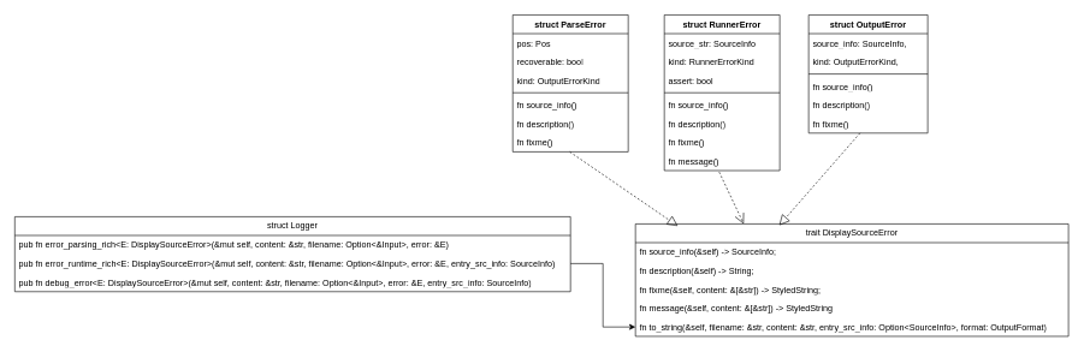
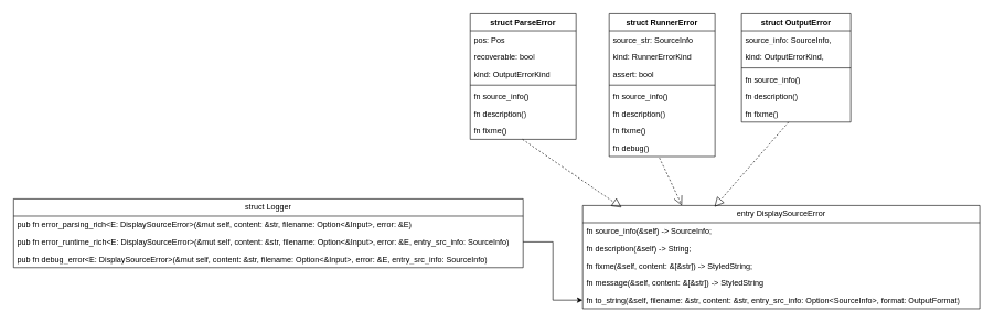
  <mxCell id="0" />
  <mxCell id="1" parent="0" />
- <mxCell id="2" value="trait&amp;nbsp;DisplaySourceError" style="swimlane;fontStyle=0;childLayout=stackLayout;horizontal=1;startSize=26;fillColor=none;horizontalStack=0;resizeParent=1;resizeParentMax=0;resizeLast=0;collapsible=1;marginBottom=0;whiteSpace=wrap;html=1;" vertex="1" parent="1"><mxGeometry x="880" y="310" width="600" height="156" as="geometry" /></mxCell>
+ <mxCell id="2" value="entry&amp;nbsp;DisplaySourceError" style="swimlane;fontStyle=0;childLayout=stackLayout;horizontal=1;startSize=26;fillColor=none;horizontalStack=0;resizeParent=1;resizeParentMax=0;resizeLast=0;collapsible=1;marginBottom=0;whiteSpace=wrap;html=1;" vertex="1" parent="1"><mxGeometry x="880" y="310" width="600" height="156" as="geometry" /></mxCell>
  <mxCell id="3" value="fn source_info(&amp;amp;self) -&amp;gt; SourceInfo;" style="text;strokeColor=none;fillColor=none;align=left;verticalAlign=top;spacingLeft=4;spacingRight=4;overflow=hidden;rotatable=0;points=[[0,0.5],[1,0.5]];portConstraint=eastwest;whiteSpace=wrap;html=1;" vertex="1" parent="2"><mxGeometry y="26" width="600" height="26" as="geometry" /></mxCell>
  <mxCell id="4" value="fn description(&amp;amp;self) -&amp;gt; String;" style="text;strokeColor=none;fillColor=none;align=left;verticalAlign=top;spacingLeft=4;spacingRight=4;overflow=hidden;rotatable=0;points=[[0,0.5],[1,0.5]];portConstraint=eastwest;whiteSpace=wrap;html=1;" vertex="1" parent="2"><mxGeometry y="52" width="600" height="26" as="geometry" /></mxCell>
  <mxCell id="5" value="fn fixme(&amp;amp;self, content: &amp;amp;[&amp;amp;str]) -&amp;gt; StyledString;" style="text;strokeColor=none;fillColor=none;align=left;verticalAlign=top;spacingLeft=4;spacingRight=4;overflow=hidden;rotatable=0;points=[[0,0.5],[1,0.5]];portConstraint=eastwest;whiteSpace=wrap;html=1;" vertex="1" parent="2"><mxGeometry y="78" width="600" height="26" as="geometry" /></mxCell>
  <mxCell id="6" value="fn message(&amp;amp;self, content: &amp;amp;[&amp;amp;str]) -&amp;gt; StyledString" style="text;strokeColor=none;fillColor=none;align=left;verticalAlign=top;spacingLeft=4;spacingRight=4;overflow=hidden;rotatable=0;points=[[0,0.5],[1,0.5]];portConstraint=eastwest;whiteSpace=wrap;html=1;" vertex="1" parent="2"><mxGeometry y="104" width="600" height="26" as="geometry" /></mxCell>
  <mxCell id="7" value="fn to_string(&amp;amp;self, filename: &amp;amp;str, content: &amp;amp;str, entry_src_info: Option&amp;lt;SourceInfo&amp;gt;, format: OutputFormat)" style="text;strokeColor=none;fillColor=none;align=left;verticalAlign=top;spacingLeft=4;spacingRight=4;overflow=hidden;rotatable=0;points=[[0,0.5],[1,0.5]];portConstraint=eastwest;whiteSpace=wrap;html=1;" vertex="1" parent="2"><mxGeometry y="130" width="600" height="26" as="geometry" /></mxCell>
  <mxCell id="8" value="struct Logger" style="swimlane;fontStyle=0;childLayout=stackLayout;horizontal=1;startSize=26;fillColor=none;horizontalStack=0;resizeParent=1;resizeParentMax=0;resizeLast=0;collapsible=1;marginBottom=0;whiteSpace=wrap;html=1;" vertex="1" parent="1"><mxGeometry x="20" y="300" width="770" height="104" as="geometry" /></mxCell>
  <mxCell id="9" value="pub fn error_parsing_rich&amp;lt;E: DisplaySourceError&amp;gt;(&amp;amp;mut self, content: &amp;amp;str, filename: Option&amp;lt;&amp;amp;Input&amp;gt;, error: &amp;amp;E)" style="text;strokeColor=none;fillColor=none;align=left;verticalAlign=top;spacingLeft=4;spacingRight=4;overflow=hidden;rotatable=0;points=[[0,0.5],[1,0.5]];portConstraint=eastwest;whiteSpace=wrap;html=1;" vertex="1" parent="8"><mxGeometry y="26" width="770" height="26" as="geometry" /></mxCell>
  <mxCell id="10" value="pub fn error_runtime_rich&amp;lt;E: DisplaySourceError&amp;gt;(&amp;amp;mut self, content: &amp;amp;str, filename: Option&amp;lt;&amp;amp;Input&amp;gt;, error: &amp;amp;E, entry_src_info: SourceInfo)" style="text;strokeColor=none;fillColor=none;align=left;verticalAlign=top;spacingLeft=4;spacingRight=4;overflow=hidden;rotatable=0;points=[[0,0.5],[1,0.5]];portConstraint=eastwest;whiteSpace=wrap;html=1;" vertex="1" parent="8"><mxGeometry y="52" width="770" height="26" as="geometry" /></mxCell>
  <mxCell id="11" value="pub fn debug_error&amp;lt;E: DisplaySourceError&amp;gt;(&amp;amp;mut self, content: &amp;amp;str, filename: Option&amp;lt;&amp;amp;Input&amp;gt;, error: &amp;amp;E, entry_src_info: SourceInfo)" style="text;strokeColor=none;fillColor=none;align=left;verticalAlign=top;spacingLeft=4;spacingRight=4;overflow=hidden;rotatable=0;points=[[0,0.5],[1,0.5]];portConstraint=eastwest;whiteSpace=wrap;html=1;" vertex="1" parent="8"><mxGeometry y="78" width="770" height="26" as="geometry" /></mxCell>
  <mxCell id="12" style="edgeStyle=orthogonalEdgeStyle;rounded=0;orthogonalLoop=1;jettySize=auto;html=1;entryX=0;entryY=0.5;entryDx=0;entryDy=0;" edge="1" parent="1" source="10" target="7"><mxGeometry relative="1" as="geometry" /></mxCell>
  <mxCell id="13" value="struct OutputError" style="swimlane;fontStyle=1;align=center;verticalAlign=top;childLayout=stackLayout;horizontal=1;startSize=26;horizontalStack=0;resizeParent=1;resizeParentMax=0;resizeLast=0;collapsible=1;marginBottom=0;whiteSpace=wrap;html=1;" vertex="1" parent="1"><mxGeometry x="1120" y="20" width="165" height="164" as="geometry" /></mxCell>
  <mxCell id="14" value="&lt;div&gt;source_info: SourceInfo,&lt;br&gt;&lt;/div&gt;" style="text;strokeColor=none;fillColor=none;align=left;verticalAlign=top;spacingLeft=4;spacingRight=4;overflow=hidden;rotatable=0;points=[[0,0.5],[1,0.5]];portConstraint=eastwest;whiteSpace=wrap;html=1;" vertex="1" parent="13"><mxGeometry y="26" width="165" height="26" as="geometry" /></mxCell>
  <mxCell id="15" value="kind: OutputErrorKind," style="text;strokeColor=none;fillColor=none;align=left;verticalAlign=top;spacingLeft=4;spacingRight=4;overflow=hidden;rotatable=0;points=[[0,0.5],[1,0.5]];portConstraint=eastwest;whiteSpace=wrap;html=1;" vertex="1" parent="13"><mxGeometry y="52" width="165" height="26" as="geometry" /></mxCell>
  <mxCell id="16" value="" style="line;strokeWidth=1;fillColor=none;align=left;verticalAlign=middle;spacingTop=-1;spacingLeft=3;spacingRight=3;rotatable=0;labelPosition=right;points=[];portConstraint=eastwest;strokeColor=inherit;" vertex="1" parent="13"><mxGeometry y="78" width="165" height="8" as="geometry" /></mxCell>
  <mxCell id="17" value="fn source_info()&amp;nbsp;" style="text;strokeColor=none;fillColor=none;align=left;verticalAlign=top;spacingLeft=4;spacingRight=4;overflow=hidden;rotatable=0;points=[[0,0.5],[1,0.5]];portConstraint=eastwest;whiteSpace=wrap;html=1;" vertex="1" parent="13"><mxGeometry y="86" width="165" height="26" as="geometry" /></mxCell>
  <mxCell id="18" value="fn description()" style="text;strokeColor=none;fillColor=none;align=left;verticalAlign=top;spacingLeft=4;spacingRight=4;overflow=hidden;rotatable=0;points=[[0,0.5],[1,0.5]];portConstraint=eastwest;whiteSpace=wrap;html=1;" vertex="1" parent="13"><mxGeometry y="112" width="165" height="26" as="geometry" /></mxCell>
  <mxCell id="19" value="fn fixme()" style="text;strokeColor=none;fillColor=none;align=left;verticalAlign=top;spacingLeft=4;spacingRight=4;overflow=hidden;rotatable=0;points=[[0,0.5],[1,0.5]];portConstraint=eastwest;whiteSpace=wrap;html=1;" vertex="1" parent="13"><mxGeometry y="138" width="165" height="26" as="geometry" /></mxCell>
  <mxCell id="20" value="" style="endArrow=block;dashed=1;endFill=0;endSize=12;html=1;rounded=0;entryX=0.332;entryY=0.013;entryDx=0;entryDy=0;entryPerimeter=0;" edge="1" parent="1" source="19" target="2"><mxGeometry width="160" relative="1" as="geometry"><mxPoint x="980" y="250" as="sourcePoint" /><mxPoint x="1130" y="200" as="targetPoint" /></mxGeometry></mxCell>
  <mxCell id="21" value="struct&amp;nbsp;ParseError" style="swimlane;fontStyle=1;align=center;verticalAlign=top;childLayout=stackLayout;horizontal=1;startSize=26;horizontalStack=0;resizeParent=1;resizeParentMax=0;resizeLast=0;collapsible=1;marginBottom=0;whiteSpace=wrap;html=1;" vertex="1" parent="1"><mxGeometry x="710" y="20" width="160" height="190" as="geometry" /></mxCell>
  <mxCell id="22" value="pos: Pos" style="text;strokeColor=none;fillColor=none;align=left;verticalAlign=top;spacingLeft=4;spacingRight=4;overflow=hidden;rotatable=0;points=[[0,0.5],[1,0.5]];portConstraint=eastwest;whiteSpace=wrap;html=1;" vertex="1" parent="21"><mxGeometry y="26" width="160" height="26" as="geometry" /></mxCell>
  <mxCell id="23" value="recoverable: bool" style="text;strokeColor=none;fillColor=none;align=left;verticalAlign=top;spacingLeft=4;spacingRight=4;overflow=hidden;rotatable=0;points=[[0,0.5],[1,0.5]];portConstraint=eastwest;whiteSpace=wrap;html=1;" vertex="1" parent="21"><mxGeometry y="52" width="160" height="26" as="geometry" /></mxCell>
  <mxCell id="24" value="kind: OutputErrorKind" style="text;strokeColor=none;fillColor=none;align=left;verticalAlign=top;spacingLeft=4;spacingRight=4;overflow=hidden;rotatable=0;points=[[0,0.5],[1,0.5]];portConstraint=eastwest;whiteSpace=wrap;html=1;" vertex="1" parent="21"><mxGeometry y="78" width="160" height="26" as="geometry" /></mxCell>
  <mxCell id="25" value="" style="line;strokeWidth=1;fillColor=none;align=left;verticalAlign=middle;spacingTop=-1;spacingLeft=3;spacingRight=3;rotatable=0;labelPosition=right;points=[];portConstraint=eastwest;strokeColor=inherit;" vertex="1" parent="21"><mxGeometry y="104" width="160" height="8" as="geometry" /></mxCell>
  <mxCell id="26" value="fn source_info()&amp;nbsp;" style="text;strokeColor=none;fillColor=none;align=left;verticalAlign=top;spacingLeft=4;spacingRight=4;overflow=hidden;rotatable=0;points=[[0,0.5],[1,0.5]];portConstraint=eastwest;whiteSpace=wrap;html=1;" vertex="1" parent="21"><mxGeometry y="112" width="160" height="26" as="geometry" /></mxCell>
  <mxCell id="27" value="fn description()" style="text;strokeColor=none;fillColor=none;align=left;verticalAlign=top;spacingLeft=4;spacingRight=4;overflow=hidden;rotatable=0;points=[[0,0.5],[1,0.5]];portConstraint=eastwest;whiteSpace=wrap;html=1;" vertex="1" parent="21"><mxGeometry y="138" width="160" height="26" as="geometry" /></mxCell>
  <mxCell id="28" value="fn fixme()" style="text;strokeColor=none;fillColor=none;align=left;verticalAlign=top;spacingLeft=4;spacingRight=4;overflow=hidden;rotatable=0;points=[[0,0.5],[1,0.5]];portConstraint=eastwest;whiteSpace=wrap;html=1;" vertex="1" parent="21"><mxGeometry y="164" width="160" height="26" as="geometry" /></mxCell>
  <mxCell id="29" value="" style="endArrow=block;dashed=1;endFill=0;endSize=12;html=1;rounded=0;exitX=0.494;exitY=1;exitDx=0;exitDy=0;exitPerimeter=0;entryX=0.098;entryY=0.019;entryDx=0;entryDy=0;entryPerimeter=0;" edge="1" parent="1" source="28" target="2"><mxGeometry width="160" relative="1" as="geometry"><mxPoint x="800" y="340" as="sourcePoint" /><mxPoint x="960" y="340" as="targetPoint" /></mxGeometry></mxCell>
  <mxCell id="30" value="struct RunnerError" style="swimlane;fontStyle=1;align=center;verticalAlign=top;childLayout=stackLayout;horizontal=1;startSize=26;horizontalStack=0;resizeParent=1;resizeParentMax=0;resizeLast=0;collapsible=1;marginBottom=0;whiteSpace=wrap;html=1;" vertex="1" parent="1"><mxGeometry x="920" y="20" width="160" height="216" as="geometry" /></mxCell>
  <mxCell id="31" value="source_str: SourceInfo" style="text;strokeColor=none;fillColor=none;align=left;verticalAlign=top;spacingLeft=4;spacingRight=4;overflow=hidden;rotatable=0;points=[[0,0.5],[1,0.5]];portConstraint=eastwest;whiteSpace=wrap;html=1;" vertex="1" parent="30"><mxGeometry y="26" width="160" height="26" as="geometry" /></mxCell>
  <mxCell id="32" value="kind: RunnerErrorKind" style="text;strokeColor=none;fillColor=none;align=left;verticalAlign=top;spacingLeft=4;spacingRight=4;overflow=hidden;rotatable=0;points=[[0,0.5],[1,0.5]];portConstraint=eastwest;whiteSpace=wrap;html=1;" vertex="1" parent="30"><mxGeometry y="52" width="160" height="26" as="geometry" /></mxCell>
  <mxCell id="33" value="assert: bool" style="text;strokeColor=none;fillColor=none;align=left;verticalAlign=top;spacingLeft=4;spacingRight=4;overflow=hidden;rotatable=0;points=[[0,0.5],[1,0.5]];portConstraint=eastwest;whiteSpace=wrap;html=1;" vertex="1" parent="30"><mxGeometry y="78" width="160" height="26" as="geometry" /></mxCell>
  <mxCell id="34" value="" style="line;strokeWidth=1;fillColor=none;align=left;verticalAlign=middle;spacingTop=-1;spacingLeft=3;spacingRight=3;rotatable=0;labelPosition=right;points=[];portConstraint=eastwest;strokeColor=inherit;" vertex="1" parent="30"><mxGeometry y="104" width="160" height="8" as="geometry" /></mxCell>
  <mxCell id="35" value="fn source_info()&amp;nbsp;" style="text;strokeColor=none;fillColor=none;align=left;verticalAlign=top;spacingLeft=4;spacingRight=4;overflow=hidden;rotatable=0;points=[[0,0.5],[1,0.5]];portConstraint=eastwest;whiteSpace=wrap;html=1;" vertex="1" parent="30"><mxGeometry y="112" width="160" height="26" as="geometry" /></mxCell>
  <mxCell id="36" value="fn description()" style="text;strokeColor=none;fillColor=none;align=left;verticalAlign=top;spacingLeft=4;spacingRight=4;overflow=hidden;rotatable=0;points=[[0,0.5],[1,0.5]];portConstraint=eastwest;whiteSpace=wrap;html=1;" vertex="1" parent="30"><mxGeometry y="138" width="160" height="26" as="geometry" /></mxCell>
  <mxCell id="37" value="fn fixme()" style="text;strokeColor=none;fillColor=none;align=left;verticalAlign=top;spacingLeft=4;spacingRight=4;overflow=hidden;rotatable=0;points=[[0,0.5],[1,0.5]];portConstraint=eastwest;whiteSpace=wrap;html=1;" vertex="1" parent="30"><mxGeometry y="164" width="160" height="26" as="geometry" /></mxCell>
- <mxCell id="38" value="fn message()" style="text;strokeColor=none;fillColor=none;align=left;verticalAlign=top;spacingLeft=4;spacingRight=4;overflow=hidden;rotatable=0;points=[[0,0.5],[1,0.5]];portConstraint=eastwest;whiteSpace=wrap;html=1;" vertex="1" parent="30"><mxGeometry y="190" width="160" height="26" as="geometry" /></mxCell>
+ <mxCell id="38" value="fn debug()" style="text;strokeColor=none;fillColor=none;align=left;verticalAlign=top;spacingLeft=4;spacingRight=4;overflow=hidden;rotatable=0;points=[[0,0.5],[1,0.5]];portConstraint=eastwest;whiteSpace=wrap;html=1;" vertex="1" parent="30"><mxGeometry y="190" width="160" height="26" as="geometry" /></mxCell>
  <mxCell id="39" value="" style="endArrow=open;dashed=1;endFill=0;endSize=12;html=1;rounded=0;exitX=0.475;exitY=1.077;exitDx=0;exitDy=0;exitPerimeter=0;entryX=0.25;entryY=0;entryDx=0;entryDy=0;" edge="1" parent="1" source="38" target="2"><mxGeometry width="160" relative="1" as="geometry"><mxPoint x="660" y="340" as="sourcePoint" /><mxPoint x="820" y="340" as="targetPoint" /></mxGeometry></mxCell>
